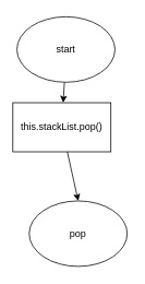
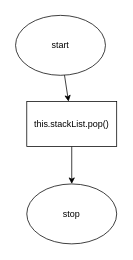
  <mxCell id="0" />
  <mxCell id="1" parent="0" />
  <mxCell id="2" style="edgeStyle=none;html=1;" edge="1" parent="1" source="3" target="5"><mxGeometry relative="1" as="geometry"><mxPoint x="95" y="135" as="targetPoint" /></mxGeometry></mxCell>
  <mxCell id="3" value="start" style="ellipse;whiteSpace=wrap;html=1;" vertex="1" parent="1"><mxGeometry x="20" y="20" width="120" height="80" as="geometry" /></mxCell>
  <mxCell id="4" style="edgeStyle=none;html=1;" edge="1" parent="1" source="5"><mxGeometry relative="1" as="geometry"><mxPoint x="95" y="245" as="targetPoint" /></mxGeometry></mxCell>
- <mxCell id="5" value="this.stackList.pop()" style="rounded=0;whiteSpace=wrap;html=1;" vertex="1" parent="1"><mxGeometry x="15" y="125" width="120" height="60" as="geometry" /></mxCell>
- <mxCell id="6" value="pop" style="ellipse;whiteSpace=wrap;html=1;" vertex="1" parent="1"><mxGeometry x="35" y="245" width="120" height="80" as="geometry" /></mxCell>
+ <mxCell id="5" value="this.stackList.pop()" style="rounded=0;whiteSpace=wrap;html=1;" vertex="1" parent="1"><mxGeometry x="35" y="135" width="120" height="60" as="geometry" /></mxCell>
+ <mxCell id="6" value="stop" style="ellipse;whiteSpace=wrap;html=1;" vertex="1" parent="1"><mxGeometry x="35" y="245" width="120" height="80" as="geometry" /></mxCell>
